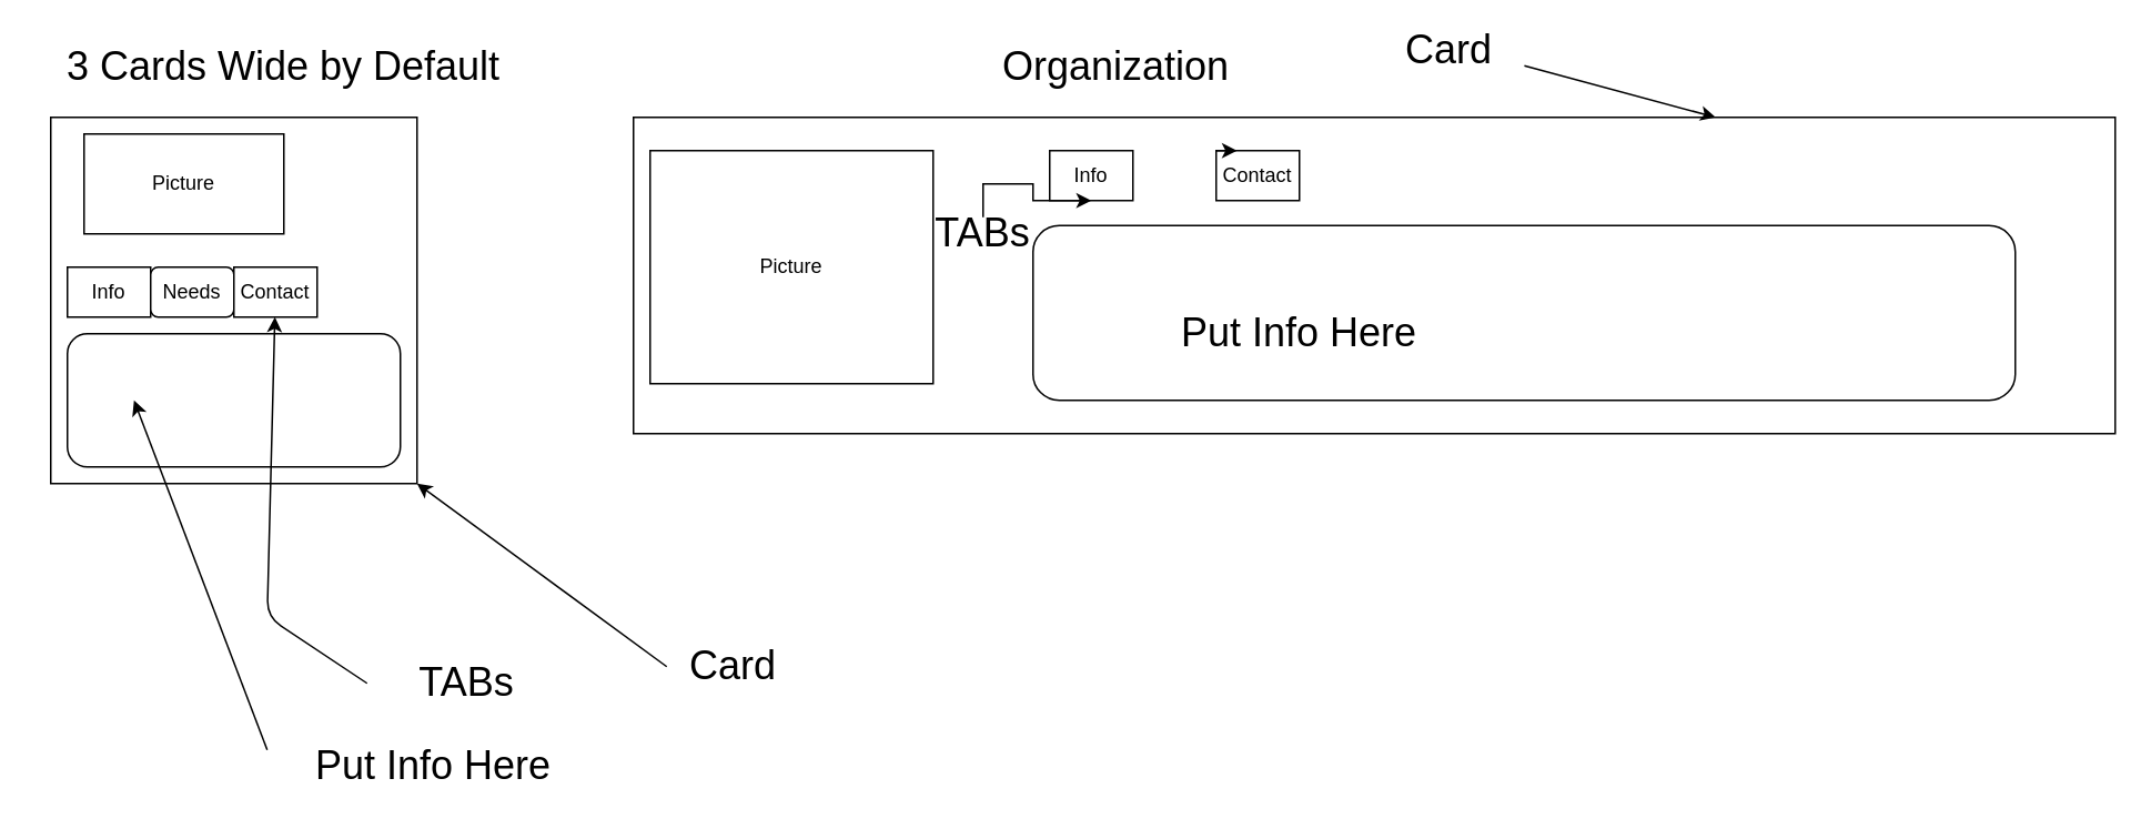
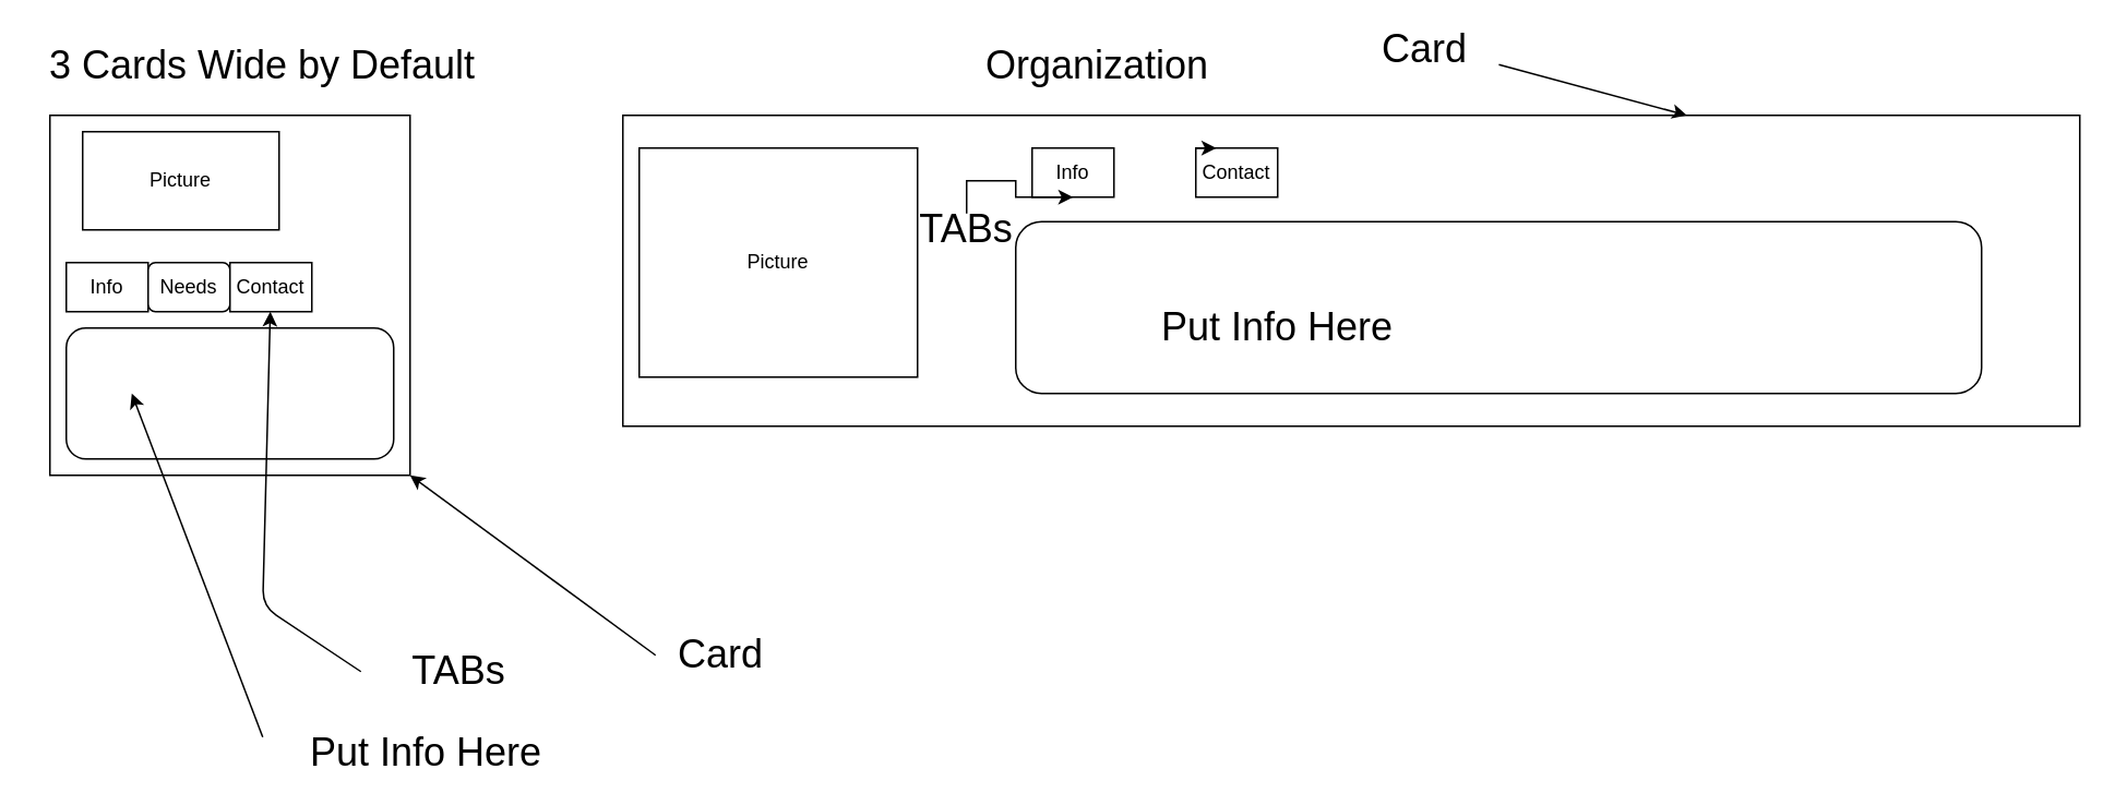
  <mxCell id="0" />
  <mxCell id="1" parent="0" />
  <mxCell id="2" value="" style="rounded=0;whiteSpace=wrap;html=1;" vertex="1" parent="1"><mxGeometry x="380" y="70" width="890" height="190" as="geometry" /></mxCell>
  <mxCell id="3" value="" style="whiteSpace=wrap;html=1;aspect=fixed;" vertex="1" parent="1"><mxGeometry x="30" y="70" width="220" height="220" as="geometry" /></mxCell>
  <mxCell id="4" value="Picture" style="rounded=0;whiteSpace=wrap;html=1;" vertex="1" parent="1"><mxGeometry x="50" y="80" width="120" height="60" as="geometry" /></mxCell>
  <mxCell id="5" value="Info" style="rounded=0;whiteSpace=wrap;html=1;" vertex="1" parent="1"><mxGeometry x="40" y="160" width="50" height="30" as="geometry" /></mxCell>
  <mxCell id="6" value="Needs" style="whiteSpace=wrap;html=1;rounded=1;" vertex="1" parent="1"><mxGeometry x="90" y="160" width="50" height="30" as="geometry" /></mxCell>
  <mxCell id="7" value="Contact" style="rounded=0;whiteSpace=wrap;html=1;" vertex="1" parent="1"><mxGeometry x="140" y="160" width="50" height="30" as="geometry" /></mxCell>
  <mxCell id="8" value="" style="rounded=1;whiteSpace=wrap;html=1;" vertex="1" parent="1"><mxGeometry x="40" y="200" width="200" height="80" as="geometry" /></mxCell>
- <mxCell id="9" value="&lt;font style=&quot;font-size: 24px&quot;&gt;3 Cards Wide by Default&lt;/font&gt;" style="text;html=1;strokeColor=none;fillColor=none;align=center;verticalAlign=middle;whiteSpace=wrap;rounded=0;" vertex="1" parent="1"><mxGeometry x="20" y="30" width="300" height="20" as="geometry" /></mxCell>
+ <mxCell id="9" value="&lt;font style=&quot;font-size: 24px&quot;&gt;3 Cards Wide by Default&lt;/font&gt;" style="text;html=1;strokeColor=none;fillColor=none;align=center;verticalAlign=middle;whiteSpace=wrap;rounded=0;" vertex="1" parent="1"><mxGeometry x="10" y="30" width="300" height="20" as="geometry" /></mxCell>
  <mxCell id="10" value="" style="endArrow=classic;html=1;" edge="1" parent="1"><mxGeometry width="50" height="50" relative="1" as="geometry"><mxPoint x="400" y="400" as="sourcePoint" /><mxPoint x="250" y="290" as="targetPoint" /></mxGeometry></mxCell>
  <mxCell id="11" value="&lt;font style=&quot;font-size: 24px&quot;&gt;Card&lt;/font&gt;" style="text;html=1;strokeColor=none;fillColor=none;align=center;verticalAlign=middle;whiteSpace=wrap;rounded=0;" vertex="1" parent="1"><mxGeometry x="320" y="390" width="240" height="20" as="geometry" /></mxCell>
  <mxCell id="12" value="" style="endArrow=classic;html=1;" edge="1" parent="1" target="7"><mxGeometry width="50" height="50" relative="1" as="geometry"><mxPoint x="220" y="410" as="sourcePoint" /><mxPoint x="690" y="220" as="targetPoint" /><Array as="points"><mxPoint x="160" y="370" /></Array></mxGeometry></mxCell>
  <mxCell id="13" value="&lt;font style=&quot;font-size: 24px&quot;&gt;TABs&lt;/font&gt;" style="text;html=1;strokeColor=none;fillColor=none;align=center;verticalAlign=middle;whiteSpace=wrap;rounded=0;" vertex="1" parent="1"><mxGeometry x="160" y="400" width="240" height="20" as="geometry" /></mxCell>
  <mxCell id="14" value="" style="endArrow=classic;html=1;" edge="1" parent="1"><mxGeometry width="50" height="50" relative="1" as="geometry"><mxPoint x="160" y="450" as="sourcePoint" /><mxPoint x="80" y="240" as="targetPoint" /></mxGeometry></mxCell>
  <mxCell id="15" value="&lt;font style=&quot;font-size: 24px&quot;&gt;Put Info Here&lt;/font&gt;" style="text;html=1;strokeColor=none;fillColor=none;align=center;verticalAlign=middle;whiteSpace=wrap;rounded=0;" vertex="1" parent="1"><mxGeometry x="170" y="450" width="180" height="20" as="geometry" /></mxCell>
  <mxCell id="16" value="Picture" style="rounded=0;whiteSpace=wrap;html=1;" vertex="1" parent="1"><mxGeometry x="390" y="90" width="170" height="140" as="geometry" /></mxCell>
  <mxCell id="17" value="Info" style="rounded=0;whiteSpace=wrap;html=1;" vertex="1" parent="1"><mxGeometry x="630" y="90" width="50" height="30" as="geometry" /></mxCell>
  <mxCell id="18" value="Contact" style="rounded=0;whiteSpace=wrap;html=1;" vertex="1" parent="1"><mxGeometry x="730" y="90" width="50" height="30" as="geometry" /></mxCell>
  <mxCell id="19" style="edgeStyle=orthogonalEdgeStyle;rounded=0;orthogonalLoop=1;jettySize=auto;html=1;exitX=0;exitY=0;exitDx=0;exitDy=0;entryX=0.25;entryY=0;entryDx=0;entryDy=0;" edge="1" parent="1" source="18" target="18"><mxGeometry relative="1" as="geometry" /></mxCell>
  <mxCell id="20" value="" style="rounded=1;whiteSpace=wrap;html=1;" vertex="1" parent="1"><mxGeometry x="620" y="135" width="590" height="105" as="geometry" /></mxCell>
  <mxCell id="21" value="&lt;font style=&quot;font-size: 24px&quot;&gt;Organization&lt;/font&gt;" style="text;html=1;strokeColor=none;fillColor=none;align=center;verticalAlign=middle;whiteSpace=wrap;rounded=0;" vertex="1" parent="1"><mxGeometry x="520" y="30" width="300" height="20" as="geometry" /></mxCell>
  <mxCell id="22" value="&lt;font style=&quot;font-size: 24px&quot;&gt;Card&lt;/font&gt;" style="text;html=1;strokeColor=none;fillColor=none;align=center;verticalAlign=middle;whiteSpace=wrap;rounded=0;" vertex="1" parent="1"><mxGeometry x="750" y="20" width="240" height="20" as="geometry" /></mxCell>
  <mxCell id="23" style="edgeStyle=orthogonalEdgeStyle;rounded=0;orthogonalLoop=1;jettySize=auto;html=1;exitX=0.5;exitY=0;exitDx=0;exitDy=0;entryX=0.5;entryY=1;entryDx=0;entryDy=0;" edge="1" parent="1" source="24" target="17"><mxGeometry relative="1" as="geometry"><Array as="points"><mxPoint x="590" y="110" /><mxPoint x="620" y="110" /><mxPoint x="620" y="120" /></Array></mxGeometry></mxCell>
  <mxCell id="24" value="&lt;font style=&quot;font-size: 24px&quot;&gt;TABs&lt;/font&gt;" style="text;html=1;strokeColor=none;fillColor=none;align=center;verticalAlign=middle;whiteSpace=wrap;rounded=0;" vertex="1" parent="1"><mxGeometry x="470" y="130" width="240" height="20" as="geometry" /></mxCell>
  <mxCell id="25" value="&lt;font style=&quot;font-size: 24px&quot;&gt;Put Info Here&lt;/font&gt;" style="text;html=1;strokeColor=none;fillColor=none;align=center;verticalAlign=middle;whiteSpace=wrap;rounded=0;" vertex="1" parent="1"><mxGeometry x="690" y="190" width="180" height="20" as="geometry" /></mxCell>
  <mxCell id="26" value="" style="endArrow=classic;html=1;exitX=0.688;exitY=0.95;exitDx=0;exitDy=0;exitPerimeter=0;" edge="1" parent="1" source="22"><mxGeometry width="50" height="50" relative="1" as="geometry"><mxPoint x="1060" y="140" as="sourcePoint" /><mxPoint x="1030" y="70" as="targetPoint" /></mxGeometry></mxCell>
